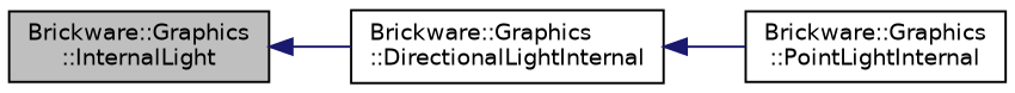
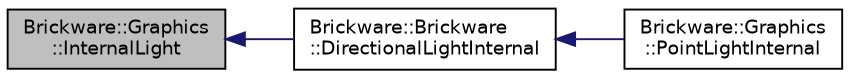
  digraph {
    rankdir=LR
    node [color=black fillcolor=white fontname=Helvetica fontsize=10 shape=record style=filled]
    edge [color=midnightblue dir=back fontname=Helvetica fontsize=10 labelfontname=Helvetica labelfontsize=10 style=solid]
    n1 [fillcolor=grey75 fontcolor=black height=0.2 label="Brickware::Graphics\l::InternalLight" width=0.4]
-   n2 [height=0.2 label="Brickware::Graphics\l::DirectionalLightInternal" width=0.4]
+   n2 [height=0.2 label="Brickware::Brickware\l::DirectionalLightInternal" width=0.4]
    n3 [height=0.2 label="Brickware::Graphics\l::PointLightInternal" width=0.4]
    n1 -> n2
    n2 -> n3
  }
